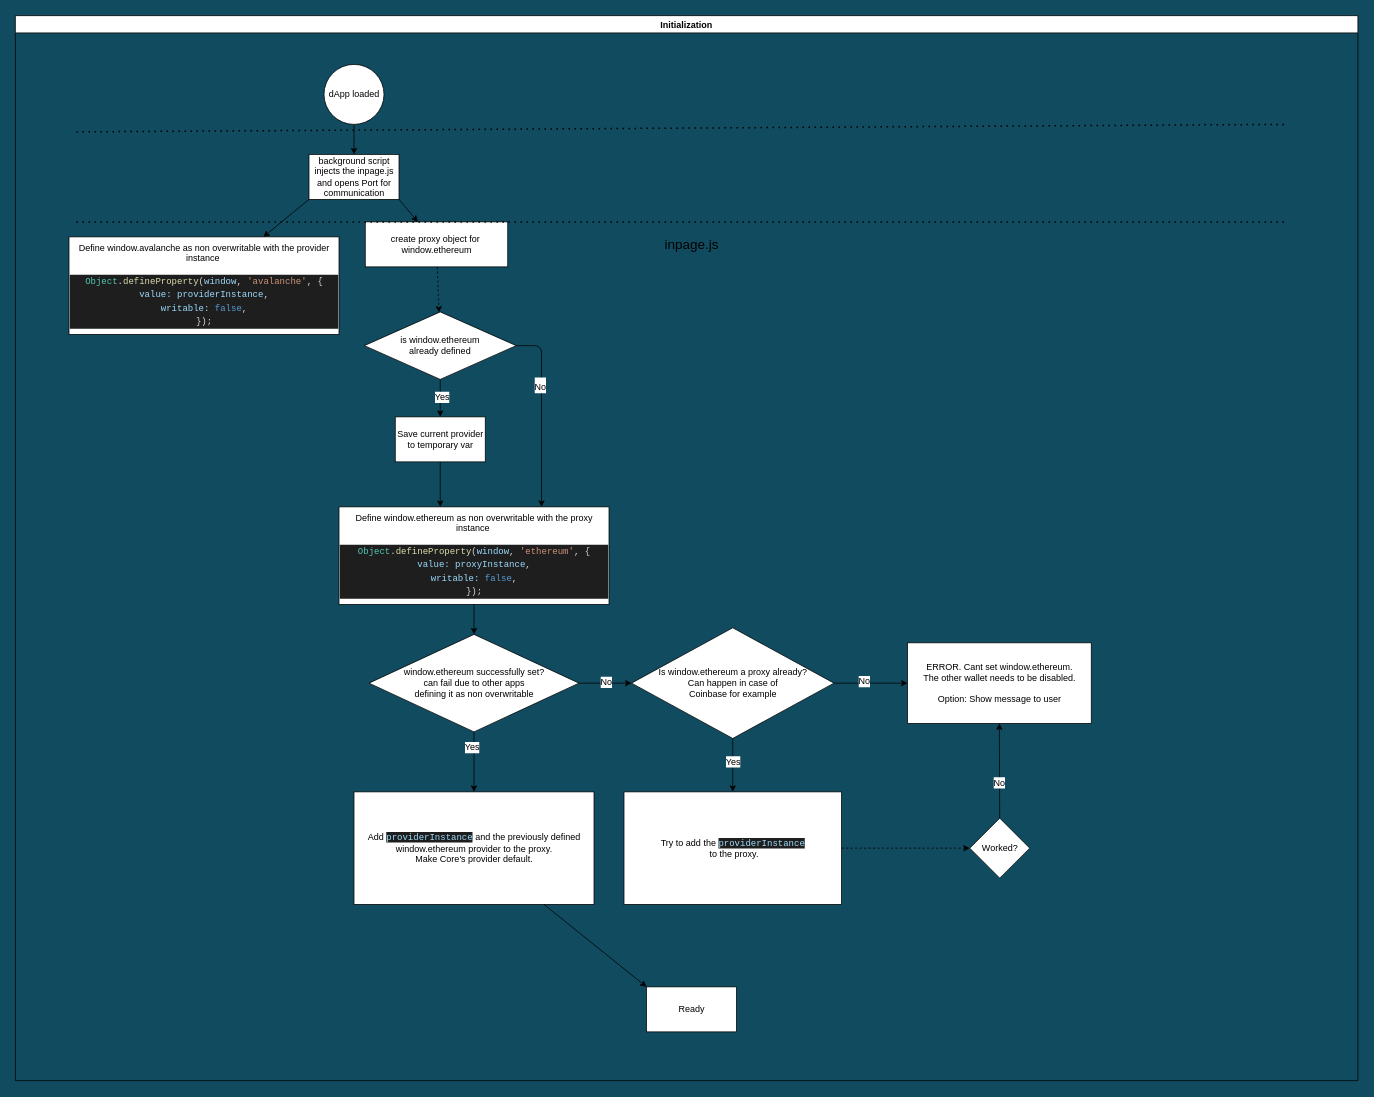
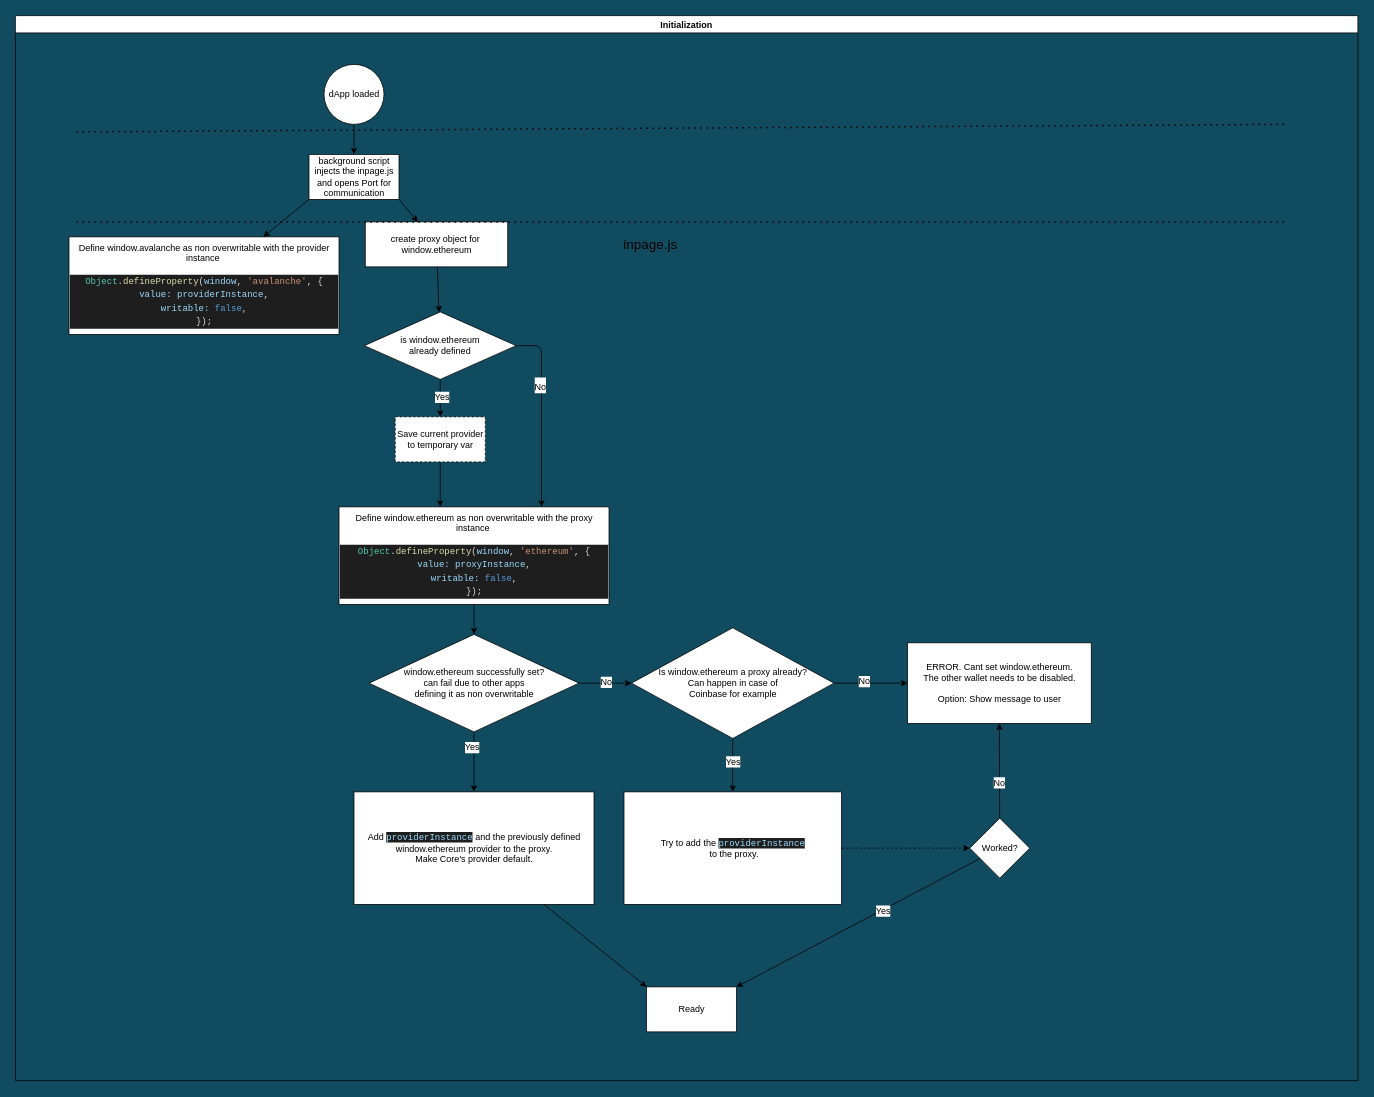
  <mxCell id="0" />
  <mxCell id="1" parent="0" />
  <mxCell id="2" value="Initialization" style="swimlane;fontSize=12;" parent="1" vertex="1"><mxGeometry x="20" y="20" width="1790" height="1420" as="geometry"><mxRectangle x="10" y="10" width="220" height="80" as="alternateBounds" /></mxGeometry></mxCell>
  <mxCell id="3" value="dApp loaded" style="ellipse;whiteSpace=wrap;html=1;aspect=fixed;" parent="2" vertex="1"><mxGeometry x="411.5" y="65" width="80" height="80" as="geometry" /></mxCell>
  <mxCell id="4" value="background script&lt;br&gt;injects the inpage.js and opens Port for communication" style="whiteSpace=wrap;html=1;" parent="2" vertex="1"><mxGeometry x="391.5" y="185" width="120" height="60" as="geometry" /></mxCell>
  <mxCell id="5" value="" style="edgeStyle=none;html=1;" parent="2" source="3" target="4" edge="1"><mxGeometry relative="1" as="geometry" /></mxCell>
  <mxCell id="6" value="" style="edgeStyle=none;html=1;exitX=0;exitY=1;exitDx=0;exitDy=0;" parent="2" source="4" target="11" edge="1"><mxGeometry relative="1" as="geometry" /></mxCell>
  <mxCell id="7" value="&lt;span&gt;create proxy object for&amp;nbsp;&lt;br&gt;window.ethereum&lt;/span&gt;" style="whiteSpace=wrap;html=1;" parent="2" vertex="1"><mxGeometry x="466.5" y="275" width="190" height="60" as="geometry" /></mxCell>
  <mxCell id="8" value="" style="edgeStyle=none;html=1;exitX=1;exitY=1;exitDx=0;exitDy=0;" parent="2" source="4" target="7" edge="1"><mxGeometry relative="1" as="geometry" /></mxCell>
  <mxCell id="9" value="is window.ethereum &lt;br&gt;already defined" style="rhombus;whiteSpace=wrap;html=1;" parent="2" vertex="1"><mxGeometry x="465.25" y="395" width="202.5" height="90" as="geometry" /></mxCell>
- <mxCell id="10" value="" style="edgeStyle=none;html=1;dashed=1;" parent="2" source="7" target="9" edge="1"><mxGeometry relative="1" as="geometry" /></mxCell>
+ <mxCell id="10" value="" style="edgeStyle=none;html=1;" parent="2" source="7" target="9" edge="1"><mxGeometry relative="1" as="geometry" /></mxCell>
  <mxCell id="11" value="Define window.avalanche as non overwritable with the provider instance&amp;nbsp;&lt;br&gt;&lt;br&gt;&lt;div style=&quot;color: rgb(212 , 212 , 212) ; background-color: rgb(30 , 30 , 30) ; font-family: &amp;#34;menlo&amp;#34; , &amp;#34;monaco&amp;#34; , &amp;#34;courier new&amp;#34; , monospace ; line-height: 18px&quot;&gt;&lt;div&gt;&lt;span style=&quot;color: #4ec9b0&quot;&gt;Object&lt;/span&gt;.&lt;span style=&quot;color: #dcdcaa&quot;&gt;defineProperty&lt;/span&gt;(&lt;span style=&quot;color: #9cdcfe&quot;&gt;window&lt;/span&gt;, &lt;span style=&quot;color: #ce9178&quot;&gt;'avalanche'&lt;/span&gt;, {&lt;/div&gt;&lt;div&gt;    &lt;span style=&quot;color: #9cdcfe&quot;&gt;value&lt;/span&gt;&lt;span style=&quot;color: #9cdcfe&quot;&gt;:&lt;/span&gt; &lt;span style=&quot;color: #9cdcfe&quot;&gt;providerInstance&lt;/span&gt;,&lt;/div&gt;&lt;div&gt;    &lt;span style=&quot;color: #9cdcfe&quot;&gt;writable&lt;/span&gt;&lt;span style=&quot;color: #9cdcfe&quot;&gt;:&lt;/span&gt; &lt;span style=&quot;color: #569cd6&quot;&gt;false&lt;/span&gt;,&lt;/div&gt;&lt;div&gt;  });&lt;/div&gt;&lt;/div&gt;" style="whiteSpace=wrap;html=1;" parent="2" vertex="1"><mxGeometry x="71.5" y="295" width="360" height="130" as="geometry" /></mxCell>
  <mxCell id="12" value="" style="endArrow=none;dashed=1;html=1;dashPattern=1 3;strokeWidth=2;" parent="2" edge="1"><mxGeometry width="50" height="50" relative="1" as="geometry"><mxPoint x="81.5" y="155" as="sourcePoint" /><mxPoint x="1691.5" y="145" as="targetPoint" /></mxGeometry></mxCell>
  <mxCell id="13" value="" style="endArrow=none;dashed=1;html=1;dashPattern=1 3;strokeWidth=2;" parent="2" edge="1"><mxGeometry width="50" height="50" relative="1" as="geometry"><mxPoint x="81.5" y="275" as="sourcePoint" /><mxPoint x="1691.5" y="275" as="targetPoint" /></mxGeometry></mxCell>
- <mxCell id="14" value="&lt;font style=&quot;font-size: 18px&quot;&gt;inpage.js&lt;/font&gt;" style="text;html=1;strokeColor=none;fillColor=none;align=center;verticalAlign=middle;whiteSpace=wrap;rounded=0;" parent="2" vertex="1"><mxGeometry x="841.5" y="285" width="120" height="40" as="geometry" /></mxCell>
+ <mxCell id="14" value="&lt;font style=&quot;font-size: 18px&quot;&gt;inpage.js&lt;/font&gt;" style="text;html=1;strokeColor=none;fillColor=none;align=center;verticalAlign=middle;whiteSpace=wrap;rounded=0;" parent="2" vertex="1"><mxGeometry x="786.5" y="285" width="120" height="40" as="geometry" /></mxCell>
  <mxCell id="15" value="Define window.ethereum as non overwritable with the proxy instance&amp;nbsp;&lt;br&gt;&lt;br&gt;&lt;div style=&quot;color: rgb(212 , 212 , 212) ; background-color: rgb(30 , 30 , 30) ; font-family: &amp;#34;menlo&amp;#34; , &amp;#34;monaco&amp;#34; , &amp;#34;courier new&amp;#34; , monospace ; line-height: 18px&quot;&gt;&lt;div&gt;&lt;span style=&quot;color: rgb(78 , 201 , 176)&quot;&gt;Object&lt;/span&gt;.&lt;span style=&quot;color: rgb(220 , 220 , 170)&quot;&gt;defineProperty&lt;/span&gt;(&lt;span style=&quot;color: rgb(156 , 220 , 254)&quot;&gt;window&lt;/span&gt;,&amp;nbsp;&lt;span style=&quot;color: rgb(206 , 145 , 120)&quot;&gt;'ethereum'&lt;/span&gt;, {&lt;/div&gt;&lt;div&gt;&lt;span style=&quot;color: rgb(156 , 220 , 254)&quot;&gt;value&lt;/span&gt;&lt;span style=&quot;color: rgb(156 , 220 , 254)&quot;&gt;:&lt;/span&gt;&amp;nbsp;&lt;span style=&quot;color: rgb(156 , 220 , 254)&quot;&gt;proxyInstance&lt;/span&gt;,&lt;/div&gt;&lt;div&gt;&lt;span style=&quot;color: rgb(156 , 220 , 254)&quot;&gt;writable&lt;/span&gt;&lt;span style=&quot;color: rgb(156 , 220 , 254)&quot;&gt;:&lt;/span&gt;&amp;nbsp;&lt;span style=&quot;color: rgb(86 , 156 , 214)&quot;&gt;false&lt;/span&gt;,&lt;/div&gt;&lt;div&gt;});&lt;/div&gt;&lt;/div&gt;" style="whiteSpace=wrap;html=1;" parent="2" vertex="1"><mxGeometry x="431.5" y="655" width="360" height="130" as="geometry" /></mxCell>
  <mxCell id="16" value="" style="edgeStyle=none;html=1;fontSize=18;entryX=0.75;entryY=0;entryDx=0;entryDy=0;" parent="2" source="9" target="15" edge="1"><mxGeometry relative="1" as="geometry"><Array as="points"><mxPoint x="701.5" y="440" /><mxPoint x="701.5" y="525" /></Array></mxGeometry></mxCell>
  <mxCell id="17" value="&lt;font style=&quot;font-size: 12px&quot;&gt;No&lt;/font&gt;" style="edgeLabel;html=1;align=center;verticalAlign=middle;resizable=0;points=[];fontSize=18;" parent="16" vertex="1" connectable="0"><mxGeometry x="-0.255" y="-2" relative="1" as="geometry"><mxPoint y="-7" as="offset" /></mxGeometry></mxCell>
  <mxCell id="18" style="edgeStyle=none;html=1;exitX=0.5;exitY=1;exitDx=0;exitDy=0;fontSize=12;entryX=0.375;entryY=0;entryDx=0;entryDy=0;entryPerimeter=0;" parent="2" source="19" target="15" edge="1"><mxGeometry relative="1" as="geometry" /></mxCell>
- <mxCell id="19" value="Save current provider to temporary var" style="whiteSpace=wrap;html=1;" parent="2" vertex="1"><mxGeometry x="506.5" y="535" width="120" height="60" as="geometry" /></mxCell>
+ <mxCell id="19" value="Save current provider to temporary var" style="whiteSpace=wrap;html=1;dashed=1;" parent="2" vertex="1"><mxGeometry x="506.5" y="535" width="120" height="60" as="geometry" /></mxCell>
  <mxCell id="20" value="" style="edgeStyle=none;html=1;fontSize=12;" parent="2" source="9" target="19" edge="1"><mxGeometry relative="1" as="geometry" /></mxCell>
  <mxCell id="21" value="Yes" style="edgeLabel;html=1;align=center;verticalAlign=middle;resizable=0;points=[];fontSize=12;" parent="20" vertex="1" connectable="0"><mxGeometry x="-0.095" y="2" relative="1" as="geometry"><mxPoint as="offset" /></mxGeometry></mxCell>
  <mxCell id="22" value="window.ethereum successfully set?&lt;br&gt;can fail due to other apps &lt;br&gt;defining it as non overwritable" style="rhombus;whiteSpace=wrap;html=1;" parent="2" vertex="1"><mxGeometry x="471.5" y="825" width="280" height="130" as="geometry" /></mxCell>
  <mxCell id="23" value="" style="edgeStyle=none;html=1;fontSize=12;" parent="2" source="15" target="22" edge="1"><mxGeometry relative="1" as="geometry" /></mxCell>
  <mxCell id="24" value="Is window.ethereum a proxy already?&lt;br&gt;Can happen in case of &lt;br&gt;Coinbase for example" style="rhombus;whiteSpace=wrap;html=1;fontSize=12;" parent="2" vertex="1"><mxGeometry x="821.5" y="816.25" width="270" height="147.5" as="geometry" /></mxCell>
  <mxCell id="25" value="" style="edgeStyle=none;html=1;fontSize=12;" parent="2" source="22" target="24" edge="1"><mxGeometry relative="1" as="geometry"><mxPoint x="821.5" y="890" as="targetPoint" /></mxGeometry></mxCell>
  <mxCell id="26" value="No" style="edgeLabel;html=1;align=center;verticalAlign=middle;resizable=0;points=[];fontSize=12;" parent="25" vertex="1" connectable="0"><mxGeometry x="0.017" y="2" relative="1" as="geometry"><mxPoint as="offset" /></mxGeometry></mxCell>
  <mxCell id="27" value="ERROR. Cant set window.ethereum. &lt;br&gt;The other wallet needs to be disabled.&lt;br&gt;&lt;br&gt;Option: Show message to user" style="whiteSpace=wrap;html=1;" parent="2" vertex="1"><mxGeometry x="1189.5" y="836.25" width="245" height="107.5" as="geometry" /></mxCell>
  <mxCell id="28" value="" style="edgeStyle=none;html=1;fontSize=12;" parent="2" source="24" target="27" edge="1"><mxGeometry relative="1" as="geometry" /></mxCell>
  <mxCell id="29" value="No" style="edgeLabel;html=1;align=center;verticalAlign=middle;resizable=0;points=[];fontSize=12;" parent="28" vertex="1" connectable="0"><mxGeometry x="-0.174" y="3" relative="1" as="geometry"><mxPoint as="offset" /></mxGeometry></mxCell>
  <mxCell id="30" value="Add&amp;nbsp;&lt;span style=&quot;color: rgb(156 , 220 , 254) ; font-family: &amp;#34;menlo&amp;#34; , &amp;#34;monaco&amp;#34; , &amp;#34;courier new&amp;#34; , monospace ; background-color: rgb(30 , 30 , 30)&quot;&gt;providerInstance&lt;/span&gt;&amp;nbsp;and the previously defined window.ethereum provider to the proxy.&lt;br&gt;Make Core's provider default." style="whiteSpace=wrap;html=1;" parent="2" vertex="1"><mxGeometry x="451.5" y="1035" width="320" height="150" as="geometry" /></mxCell>
  <mxCell id="31" value="" style="edgeStyle=none;html=1;fontSize=12;" parent="2" source="22" target="30" edge="1"><mxGeometry relative="1" as="geometry" /></mxCell>
  <mxCell id="32" value="Yes" style="edgeLabel;html=1;align=center;verticalAlign=middle;resizable=0;points=[];fontSize=12;" parent="31" vertex="1" connectable="0"><mxGeometry x="-0.496" y="-3" relative="1" as="geometry"><mxPoint as="offset" /></mxGeometry></mxCell>
  <mxCell id="33" value="Try to add the&amp;nbsp;&lt;span style=&quot;color: rgb(156 , 220 , 254) ; font-family: &amp;#34;menlo&amp;#34; , &amp;#34;monaco&amp;#34; , &amp;#34;courier new&amp;#34; , monospace ; background-color: rgb(30 , 30 , 30)&quot;&gt;providerInstance&lt;/span&gt;&lt;br&gt;&amp;nbsp;to the proxy." style="whiteSpace=wrap;html=1;" parent="2" vertex="1"><mxGeometry x="811.5" y="1035" width="290" height="150" as="geometry" /></mxCell>
  <mxCell id="34" value="" style="edgeStyle=none;html=1;fontSize=12;" parent="2" source="24" target="33" edge="1"><mxGeometry relative="1" as="geometry" /></mxCell>
  <mxCell id="35" value="Yes" style="edgeLabel;html=1;align=center;verticalAlign=middle;resizable=0;points=[];fontSize=12;" parent="34" vertex="1" connectable="0"><mxGeometry x="-0.139" relative="1" as="geometry"><mxPoint as="offset" /></mxGeometry></mxCell>
  <mxCell id="36" style="edgeStyle=none;html=1;entryX=0.5;entryY=1;entryDx=0;entryDy=0;fontSize=12;" parent="2" source="38" target="27" edge="1"><mxGeometry relative="1" as="geometry" /></mxCell>
  <mxCell id="37" value="No" style="edgeLabel;html=1;align=center;verticalAlign=middle;resizable=0;points=[];fontSize=12;" parent="36" vertex="1" connectable="0"><mxGeometry x="-0.238" y="1" relative="1" as="geometry"><mxPoint as="offset" /></mxGeometry></mxCell>
  <mxCell id="38" value="Worked?" style="rhombus;whiteSpace=wrap;html=1;" parent="2" vertex="1"><mxGeometry x="1272.5" y="1070" width="80" height="80" as="geometry" /></mxCell>
  <mxCell id="39" value="" style="edgeStyle=none;html=1;fontSize=12;dashed=1;" parent="2" source="33" target="38" edge="1"><mxGeometry relative="1" as="geometry" /></mxCell>
  <mxCell id="40" value="Ready" style="whiteSpace=wrap;html=1;" parent="2" vertex="1"><mxGeometry x="841.5" y="1295" width="120" height="60" as="geometry" /></mxCell>
  <mxCell id="41" style="edgeStyle=none;html=1;entryX=0;entryY=0;entryDx=0;entryDy=0;fontSize=12;" parent="2" source="30" target="40" edge="1"><mxGeometry relative="1" as="geometry" /></mxCell>
+ <mxCell id="42" value="" style="edgeStyle=none;html=1;fontSize=12;entryX=1;entryY=0;entryDx=0;entryDy=0;" parent="2" source="38" target="40" edge="1"><mxGeometry relative="1" as="geometry" /></mxCell>
+ <mxCell id="43" value="Yes" style="edgeLabel;html=1;align=center;verticalAlign=middle;resizable=0;points=[];fontSize=12;" parent="42" vertex="1" connectable="0"><mxGeometry x="-0.2" y="1" relative="1" as="geometry"><mxPoint as="offset" /></mxGeometry></mxCell>
